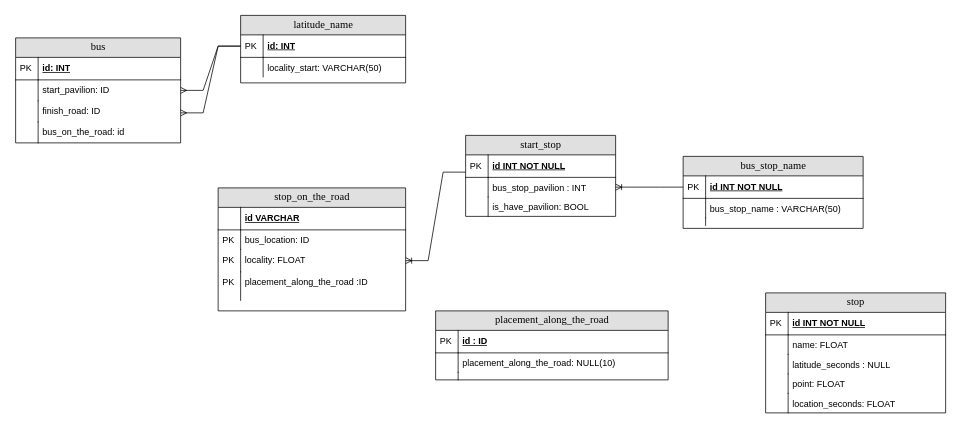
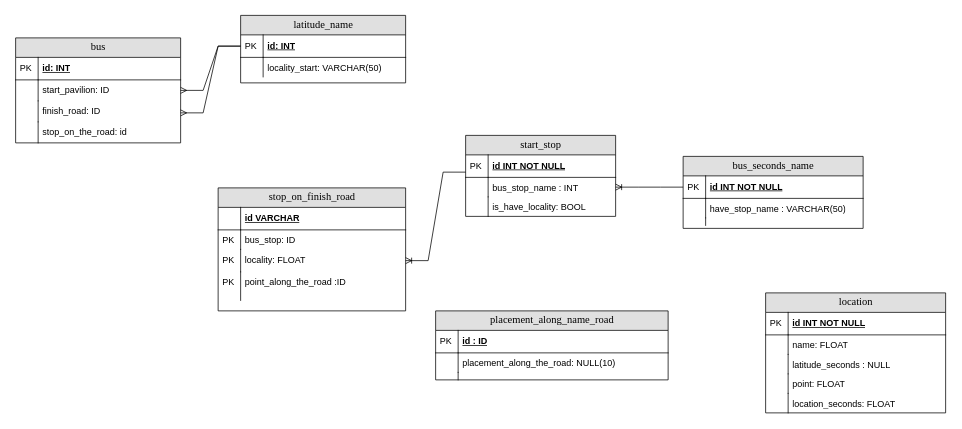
  <mxCell id="0" />
  <mxCell id="1" parent="0" />
- <mxCell id="2" value="bus_stop_name" style="swimlane;html=1;fontStyle=0;childLayout=stackLayout;horizontal=1;startSize=26;fillColor=#e0e0e0;horizontalStack=0;resizeParent=1;resizeLast=0;collapsible=1;marginBottom=0;swimlaneFillColor=#ffffff;align=center;rounded=0;shadow=0;comic=0;labelBackgroundColor=none;strokeWidth=1;fontFamily=Verdana;fontSize=14" parent="1" vertex="1"><mxGeometry x="910" y="208" width="240" height="96" as="geometry" /></mxCell>
+ <mxCell id="2" value="bus_seconds_name" style="swimlane;html=1;fontStyle=0;childLayout=stackLayout;horizontal=1;startSize=26;fillColor=#e0e0e0;horizontalStack=0;resizeParent=1;resizeLast=0;collapsible=1;marginBottom=0;swimlaneFillColor=#ffffff;align=center;rounded=0;shadow=0;comic=0;labelBackgroundColor=none;strokeWidth=1;fontFamily=Verdana;fontSize=14" parent="1" vertex="1"><mxGeometry x="910" y="208" width="240" height="96" as="geometry" /></mxCell>
  <mxCell id="3" value="id INT NOT NULL" style="shape=partialRectangle;top=0;left=0;right=0;bottom=1;html=1;align=left;verticalAlign=middle;fillColor=none;spacingLeft=34;spacingRight=4;whiteSpace=wrap;overflow=hidden;rotatable=0;points=[[0,0.5],[1,0.5]];portConstraint=eastwest;dropTarget=0;fontStyle=5;" parent="2" vertex="1"><mxGeometry y="26" width="240" height="30" as="geometry" /></mxCell>
  <mxCell id="4" value="PK" style="shape=partialRectangle;top=0;left=0;bottom=0;html=1;fillColor=none;align=left;verticalAlign=middle;spacingLeft=4;spacingRight=4;whiteSpace=wrap;overflow=hidden;rotatable=0;points=[];portConstraint=eastwest;part=1;" parent="3" vertex="1" connectable="0"><mxGeometry width="30" height="30" as="geometry" /></mxCell>
- <mxCell id="5" value="bus_stop_name : VARCHAR(50)" style="shape=partialRectangle;top=0;left=0;right=0;bottom=0;html=1;align=left;verticalAlign=top;fillColor=none;spacingLeft=34;spacingRight=4;whiteSpace=wrap;overflow=hidden;rotatable=0;points=[[0,0.5],[1,0.5]];portConstraint=eastwest;dropTarget=0;" parent="2" vertex="1"><mxGeometry y="56" width="240" height="26" as="geometry" /></mxCell>
+ <mxCell id="5" value="have_stop_name : VARCHAR(50)" style="shape=partialRectangle;top=0;left=0;right=0;bottom=0;html=1;align=left;verticalAlign=top;fillColor=none;spacingLeft=34;spacingRight=4;whiteSpace=wrap;overflow=hidden;rotatable=0;points=[[0,0.5],[1,0.5]];portConstraint=eastwest;dropTarget=0;" parent="2" vertex="1"><mxGeometry y="56" width="240" height="26" as="geometry" /></mxCell>
  <mxCell id="6" value="" style="shape=partialRectangle;top=0;left=0;bottom=0;html=1;fillColor=none;align=left;verticalAlign=top;spacingLeft=4;spacingRight=4;whiteSpace=wrap;overflow=hidden;rotatable=0;points=[];portConstraint=eastwest;part=1;" parent="5" vertex="1" connectable="0"><mxGeometry width="30" height="26" as="geometry" /></mxCell>
  <mxCell id="7" value="" style="shape=partialRectangle;top=0;left=0;right=0;bottom=0;html=1;align=left;verticalAlign=top;fillColor=none;spacingLeft=34;spacingRight=4;whiteSpace=wrap;overflow=hidden;rotatable=0;points=[[0,0.5],[1,0.5]];portConstraint=eastwest;dropTarget=0;" parent="2" vertex="1"><mxGeometry y="82" width="240" height="10" as="geometry" /></mxCell>
  <mxCell id="8" value="" style="shape=partialRectangle;top=0;left=0;bottom=0;html=1;fillColor=none;align=left;verticalAlign=top;spacingLeft=4;spacingRight=4;whiteSpace=wrap;overflow=hidden;rotatable=0;points=[];portConstraint=eastwest;part=1;" parent="7" vertex="1" connectable="0"><mxGeometry width="30" height="10" as="geometry" /></mxCell>
  <mxCell id="9" value="bus" style="swimlane;html=1;fontStyle=0;childLayout=stackLayout;horizontal=1;startSize=26;fillColor=#e0e0e0;horizontalStack=0;resizeParent=1;resizeLast=0;collapsible=1;marginBottom=0;swimlaneFillColor=#ffffff;align=center;rounded=0;shadow=0;comic=0;labelBackgroundColor=none;strokeWidth=1;fontFamily=Verdana;fontSize=14" parent="1" vertex="1"><mxGeometry x="20" y="50" width="220" height="140" as="geometry" /></mxCell>
  <mxCell id="10" value="id: INT" style="shape=partialRectangle;top=0;left=0;right=0;bottom=1;html=1;align=left;verticalAlign=middle;fillColor=none;spacingLeft=34;spacingRight=4;whiteSpace=wrap;overflow=hidden;rotatable=0;points=[[0,0.5],[1,0.5]];portConstraint=eastwest;dropTarget=0;fontStyle=5;" parent="9" vertex="1"><mxGeometry y="26" width="220" height="30" as="geometry" /></mxCell>
  <mxCell id="11" value="PK" style="shape=partialRectangle;top=0;left=0;bottom=0;html=1;fillColor=none;align=left;verticalAlign=middle;spacingLeft=4;spacingRight=4;whiteSpace=wrap;overflow=hidden;rotatable=0;points=[];portConstraint=eastwest;part=1;" parent="10" vertex="1" connectable="0"><mxGeometry width="30" height="30" as="geometry" /></mxCell>
  <mxCell id="12" value="start_pavilion: ID" style="shape=partialRectangle;top=0;left=0;right=0;bottom=0;html=1;align=left;verticalAlign=top;fillColor=none;spacingLeft=34;spacingRight=4;whiteSpace=wrap;overflow=hidden;rotatable=0;points=[[0,0.5],[1,0.5]];portConstraint=eastwest;dropTarget=0;" parent="9" vertex="1"><mxGeometry y="56" width="220" height="28" as="geometry" /></mxCell>
  <mxCell id="13" value="" style="shape=partialRectangle;top=0;left=0;bottom=0;html=1;fillColor=none;align=left;verticalAlign=top;spacingLeft=4;spacingRight=4;whiteSpace=wrap;overflow=hidden;rotatable=0;points=[];portConstraint=eastwest;part=1;" parent="12" vertex="1" connectable="0"><mxGeometry width="30" height="28" as="geometry" /></mxCell>
  <mxCell id="14" value="finish_road: ID" style="shape=partialRectangle;top=0;left=0;right=0;bottom=0;html=1;align=left;verticalAlign=top;fillColor=none;spacingLeft=34;spacingRight=4;whiteSpace=wrap;overflow=hidden;rotatable=0;points=[[0,0.5],[1,0.5]];portConstraint=eastwest;dropTarget=0;" parent="9" vertex="1"><mxGeometry y="84" width="220" height="28" as="geometry" /></mxCell>
  <mxCell id="15" value="" style="shape=partialRectangle;top=0;left=0;bottom=0;html=1;fillColor=none;align=left;verticalAlign=top;spacingLeft=4;spacingRight=4;whiteSpace=wrap;overflow=hidden;rotatable=0;points=[];portConstraint=eastwest;part=1;" parent="14" vertex="1" connectable="0"><mxGeometry width="30" height="28" as="geometry" /></mxCell>
- <mxCell id="16" value="bus_on_the_road: id" style="shape=partialRectangle;top=0;left=0;right=0;bottom=0;html=1;align=left;verticalAlign=top;fillColor=none;spacingLeft=34;spacingRight=4;whiteSpace=wrap;overflow=hidden;rotatable=0;points=[[0,0.5],[1,0.5]];portConstraint=eastwest;dropTarget=0;" vertex="1" parent="9"><mxGeometry y="112" width="220" height="28" as="geometry" /></mxCell>
+ <mxCell id="16" value="stop_on_the_road: id" style="shape=partialRectangle;top=0;left=0;right=0;bottom=0;html=1;align=left;verticalAlign=top;fillColor=none;spacingLeft=34;spacingRight=4;whiteSpace=wrap;overflow=hidden;rotatable=0;points=[[0,0.5],[1,0.5]];portConstraint=eastwest;dropTarget=0;" vertex="1" parent="9"><mxGeometry y="112" width="220" height="28" as="geometry" /></mxCell>
  <mxCell id="17" value="" style="shape=partialRectangle;top=0;left=0;bottom=0;html=1;fillColor=none;align=left;verticalAlign=top;spacingLeft=4;spacingRight=4;whiteSpace=wrap;overflow=hidden;rotatable=0;points=[];portConstraint=eastwest;part=1;" vertex="1" connectable="0" parent="16"><mxGeometry width="30" height="28" as="geometry" /></mxCell>
- <mxCell id="18" value="stop_on_the_road" style="swimlane;html=1;fontStyle=0;childLayout=stackLayout;horizontal=1;startSize=26;fillColor=#e0e0e0;horizontalStack=0;resizeParent=1;resizeLast=0;collapsible=1;marginBottom=0;swimlaneFillColor=#ffffff;align=center;rounded=0;shadow=0;comic=0;labelBackgroundColor=none;strokeWidth=1;fontFamily=Verdana;fontSize=14" parent="1" vertex="1"><mxGeometry x="290" y="250" width="250" height="164" as="geometry" /></mxCell>
+ <mxCell id="18" value="stop_on_finish_road" style="swimlane;html=1;fontStyle=0;childLayout=stackLayout;horizontal=1;startSize=26;fillColor=#e0e0e0;horizontalStack=0;resizeParent=1;resizeLast=0;collapsible=1;marginBottom=0;swimlaneFillColor=#ffffff;align=center;rounded=0;shadow=0;comic=0;labelBackgroundColor=none;strokeWidth=1;fontFamily=Verdana;fontSize=14" parent="1" vertex="1"><mxGeometry x="290" y="250" width="250" height="164" as="geometry" /></mxCell>
  <mxCell id="19" value="id VARCHAR" style="shape=partialRectangle;top=0;left=0;right=0;bottom=1;html=1;align=left;verticalAlign=middle;fillColor=none;spacingLeft=34;spacingRight=4;whiteSpace=wrap;overflow=hidden;rotatable=0;points=[[0,0.5],[1,0.5]];portConstraint=eastwest;dropTarget=0;fontStyle=5;" parent="18" vertex="1"><mxGeometry y="26" width="250" height="30" as="geometry" /></mxCell>
  <mxCell id="20" value="" style="shape=partialRectangle;top=0;left=0;bottom=0;html=1;fillColor=none;align=left;verticalAlign=middle;spacingLeft=4;spacingRight=4;whiteSpace=wrap;overflow=hidden;rotatable=0;points=[];portConstraint=eastwest;part=1;" parent="19" vertex="1" connectable="0"><mxGeometry width="30" height="30" as="geometry" /></mxCell>
- <mxCell id="21" value="bus_location: ID" style="shape=partialRectangle;top=0;left=0;right=0;bottom=0;html=1;align=left;verticalAlign=top;fillColor=none;spacingLeft=34;spacingRight=4;whiteSpace=wrap;overflow=hidden;rotatable=0;points=[[0,0.5],[1,0.5]];portConstraint=eastwest;dropTarget=0;" parent="18" vertex="1"><mxGeometry y="56" width="250" height="26" as="geometry" /></mxCell>
+ <mxCell id="21" value="bus_stop: ID" style="shape=partialRectangle;top=0;left=0;right=0;bottom=0;html=1;align=left;verticalAlign=top;fillColor=none;spacingLeft=34;spacingRight=4;whiteSpace=wrap;overflow=hidden;rotatable=0;points=[[0,0.5],[1,0.5]];portConstraint=eastwest;dropTarget=0;" parent="18" vertex="1"><mxGeometry y="56" width="250" height="26" as="geometry" /></mxCell>
  <mxCell id="22" value="PK" style="shape=partialRectangle;top=0;left=0;bottom=0;html=1;fillColor=none;align=left;verticalAlign=top;spacingLeft=4;spacingRight=4;whiteSpace=wrap;overflow=hidden;rotatable=0;points=[];portConstraint=eastwest;part=1;" parent="21" vertex="1" connectable="0"><mxGeometry width="30" height="26" as="geometry" /></mxCell>
  <mxCell id="23" value="locality: FLOAT" style="shape=partialRectangle;top=0;left=0;right=0;bottom=0;html=1;align=left;verticalAlign=top;fillColor=none;spacingLeft=34;spacingRight=4;whiteSpace=wrap;overflow=hidden;rotatable=0;points=[[0,0.5],[1,0.5]];portConstraint=eastwest;dropTarget=0;" parent="18" vertex="1"><mxGeometry y="82" width="250" height="30" as="geometry" /></mxCell>
  <mxCell id="24" value="PK" style="shape=partialRectangle;top=0;left=0;bottom=0;html=1;fillColor=none;align=left;verticalAlign=top;spacingLeft=4;spacingRight=4;whiteSpace=wrap;overflow=hidden;rotatable=0;points=[];portConstraint=eastwest;part=1;" parent="23" vertex="1" connectable="0"><mxGeometry width="30" height="30" as="geometry" /></mxCell>
- <mxCell id="25" value="placement_along_the_road :ID" style="shape=partialRectangle;top=0;left=0;right=0;bottom=0;html=1;align=left;verticalAlign=top;fillColor=none;spacingLeft=34;spacingRight=4;whiteSpace=wrap;overflow=hidden;rotatable=0;points=[[0,0.5],[1,0.5]];portConstraint=eastwest;dropTarget=0;" parent="18" vertex="1"><mxGeometry y="112" width="250" height="38" as="geometry" /></mxCell>
+ <mxCell id="25" value="point_along_the_road :ID" style="shape=partialRectangle;top=0;left=0;right=0;bottom=0;html=1;align=left;verticalAlign=top;fillColor=none;spacingLeft=34;spacingRight=4;whiteSpace=wrap;overflow=hidden;rotatable=0;points=[[0,0.5],[1,0.5]];portConstraint=eastwest;dropTarget=0;" parent="18" vertex="1"><mxGeometry y="112" width="250" height="38" as="geometry" /></mxCell>
  <mxCell id="26" value="PK" style="shape=partialRectangle;top=0;left=0;bottom=0;html=1;fillColor=none;align=left;verticalAlign=top;spacingLeft=4;spacingRight=4;whiteSpace=wrap;overflow=hidden;rotatable=0;points=[];portConstraint=eastwest;part=1;" parent="25" vertex="1" connectable="0"><mxGeometry width="30" height="38" as="geometry" /></mxCell>
  <mxCell id="27" value="start_stop" style="swimlane;html=1;fontStyle=0;childLayout=stackLayout;horizontal=1;startSize=26;fillColor=#e0e0e0;horizontalStack=0;resizeParent=1;resizeLast=0;collapsible=1;marginBottom=0;swimlaneFillColor=#ffffff;align=center;rounded=0;shadow=0;comic=0;labelBackgroundColor=none;strokeWidth=1;fontFamily=Verdana;fontSize=14" parent="1" vertex="1"><mxGeometry x="620" y="180" width="200" height="108" as="geometry" /></mxCell>
  <mxCell id="28" value="id INT NOT NULL" style="shape=partialRectangle;top=0;left=0;right=0;bottom=1;html=1;align=left;verticalAlign=middle;fillColor=none;spacingLeft=34;spacingRight=4;whiteSpace=wrap;overflow=hidden;rotatable=0;points=[[0,0.5],[1,0.5]];portConstraint=eastwest;dropTarget=0;fontStyle=5;" parent="27" vertex="1"><mxGeometry y="26" width="200" height="30" as="geometry" /></mxCell>
  <mxCell id="29" value="PK" style="shape=partialRectangle;top=0;left=0;bottom=0;html=1;fillColor=none;align=left;verticalAlign=middle;spacingLeft=4;spacingRight=4;whiteSpace=wrap;overflow=hidden;rotatable=0;points=[];portConstraint=eastwest;part=1;" parent="28" vertex="1" connectable="0"><mxGeometry width="30" height="30" as="geometry" /></mxCell>
- <mxCell id="30" value="bus_stop_pavilion : INT" style="shape=partialRectangle;top=0;left=0;right=0;bottom=0;html=1;align=left;verticalAlign=top;fillColor=none;spacingLeft=34;spacingRight=4;whiteSpace=wrap;overflow=hidden;rotatable=0;points=[[0,0.5],[1,0.5]];portConstraint=eastwest;dropTarget=0;" parent="27" vertex="1"><mxGeometry y="56" width="200" height="26" as="geometry" /></mxCell>
+ <mxCell id="30" value="bus_stop_name : INT" style="shape=partialRectangle;top=0;left=0;right=0;bottom=0;html=1;align=left;verticalAlign=top;fillColor=none;spacingLeft=34;spacingRight=4;whiteSpace=wrap;overflow=hidden;rotatable=0;points=[[0,0.5],[1,0.5]];portConstraint=eastwest;dropTarget=0;" parent="27" vertex="1"><mxGeometry y="56" width="200" height="26" as="geometry" /></mxCell>
  <mxCell id="31" value="" style="shape=partialRectangle;top=0;left=0;bottom=0;html=1;fillColor=none;align=left;verticalAlign=top;spacingLeft=4;spacingRight=4;whiteSpace=wrap;overflow=hidden;rotatable=0;points=[];portConstraint=eastwest;part=1;" parent="30" vertex="1" connectable="0"><mxGeometry width="30" height="26" as="geometry" /></mxCell>
- <mxCell id="32" value="is_have_pavilion: BOOL" style="shape=partialRectangle;top=0;left=0;right=0;bottom=0;html=1;align=left;verticalAlign=top;fillColor=none;spacingLeft=34;spacingRight=4;whiteSpace=wrap;overflow=hidden;rotatable=0;points=[[0,0.5],[1,0.5]];portConstraint=eastwest;dropTarget=0;" parent="27" vertex="1"><mxGeometry y="82" width="200" height="26" as="geometry" /></mxCell>
+ <mxCell id="32" value="is_have_locality: BOOL" style="shape=partialRectangle;top=0;left=0;right=0;bottom=0;html=1;align=left;verticalAlign=top;fillColor=none;spacingLeft=34;spacingRight=4;whiteSpace=wrap;overflow=hidden;rotatable=0;points=[[0,0.5],[1,0.5]];portConstraint=eastwest;dropTarget=0;" parent="27" vertex="1"><mxGeometry y="82" width="200" height="26" as="geometry" /></mxCell>
  <mxCell id="33" value="" style="shape=partialRectangle;top=0;left=0;bottom=0;html=1;fillColor=none;align=left;verticalAlign=top;spacingLeft=4;spacingRight=4;whiteSpace=wrap;overflow=hidden;rotatable=0;points=[];portConstraint=eastwest;part=1;" parent="32" vertex="1" connectable="0"><mxGeometry width="30" height="26" as="geometry" /></mxCell>
- <mxCell id="34" value="placement_along_the_road" style="swimlane;html=1;fontStyle=0;childLayout=stackLayout;horizontal=1;startSize=26;fillColor=#e0e0e0;horizontalStack=0;resizeParent=1;resizeLast=0;collapsible=1;marginBottom=0;swimlaneFillColor=#ffffff;align=center;rounded=0;shadow=0;comic=0;labelBackgroundColor=none;strokeWidth=1;fontFamily=Verdana;fontSize=14" parent="1" vertex="1"><mxGeometry x="580" y="414" width="310" height="92" as="geometry" /></mxCell>
+ <mxCell id="34" value="placement_along_name_road" style="swimlane;html=1;fontStyle=0;childLayout=stackLayout;horizontal=1;startSize=26;fillColor=#e0e0e0;horizontalStack=0;resizeParent=1;resizeLast=0;collapsible=1;marginBottom=0;swimlaneFillColor=#ffffff;align=center;rounded=0;shadow=0;comic=0;labelBackgroundColor=none;strokeWidth=1;fontFamily=Verdana;fontSize=14" parent="1" vertex="1"><mxGeometry x="580" y="414" width="310" height="92" as="geometry" /></mxCell>
  <mxCell id="35" value="id : ID" style="shape=partialRectangle;top=0;left=0;right=0;bottom=1;html=1;align=left;verticalAlign=middle;fillColor=none;spacingLeft=34;spacingRight=4;whiteSpace=wrap;overflow=hidden;rotatable=0;points=[[0,0.5],[1,0.5]];portConstraint=eastwest;dropTarget=0;fontStyle=5;" parent="34" vertex="1"><mxGeometry y="26" width="310" height="30" as="geometry" /></mxCell>
  <mxCell id="36" value="PK" style="shape=partialRectangle;top=0;left=0;bottom=0;html=1;fillColor=none;align=left;verticalAlign=middle;spacingLeft=4;spacingRight=4;whiteSpace=wrap;overflow=hidden;rotatable=0;points=[];portConstraint=eastwest;part=1;" parent="35" vertex="1" connectable="0"><mxGeometry width="30" height="30" as="geometry" /></mxCell>
  <mxCell id="37" value="placement_along_the_road: NULL(10)" style="shape=partialRectangle;top=0;left=0;right=0;bottom=0;html=1;align=left;verticalAlign=top;fillColor=none;spacingLeft=34;spacingRight=4;whiteSpace=wrap;overflow=hidden;rotatable=0;points=[[0,0.5],[1,0.5]];portConstraint=eastwest;dropTarget=0;" parent="34" vertex="1"><mxGeometry y="56" width="310" height="26" as="geometry" /></mxCell>
  <mxCell id="38" value="" style="shape=partialRectangle;top=0;left=0;bottom=0;html=1;fillColor=none;align=left;verticalAlign=top;spacingLeft=4;spacingRight=4;whiteSpace=wrap;overflow=hidden;rotatable=0;points=[];portConstraint=eastwest;part=1;" parent="37" vertex="1" connectable="0"><mxGeometry width="30" height="26" as="geometry" /></mxCell>
  <mxCell id="39" value="" style="shape=partialRectangle;top=0;left=0;right=0;bottom=0;html=1;align=left;verticalAlign=top;fillColor=none;spacingLeft=34;spacingRight=4;whiteSpace=wrap;overflow=hidden;rotatable=0;points=[[0,0.5],[1,0.5]];portConstraint=eastwest;dropTarget=0;" parent="34" vertex="1"><mxGeometry y="82" width="310" height="10" as="geometry" /></mxCell>
  <mxCell id="40" value="" style="shape=partialRectangle;top=0;left=0;bottom=0;html=1;fillColor=none;align=left;verticalAlign=top;spacingLeft=4;spacingRight=4;whiteSpace=wrap;overflow=hidden;rotatable=0;points=[];portConstraint=eastwest;part=1;" parent="39" vertex="1" connectable="0"><mxGeometry width="30" height="10" as="geometry" /></mxCell>
- <mxCell id="41" value="stop" style="swimlane;html=1;fontStyle=0;childLayout=stackLayout;horizontal=1;startSize=26;fillColor=#e0e0e0;horizontalStack=0;resizeParent=1;resizeLast=0;collapsible=1;marginBottom=0;swimlaneFillColor=#ffffff;align=center;rounded=0;shadow=0;comic=0;labelBackgroundColor=none;strokeWidth=1;fontFamily=Verdana;fontSize=14" parent="1" vertex="1"><mxGeometry x="1020" y="390" width="240" height="160" as="geometry" /></mxCell>
+ <mxCell id="41" value="location" style="swimlane;html=1;fontStyle=0;childLayout=stackLayout;horizontal=1;startSize=26;fillColor=#e0e0e0;horizontalStack=0;resizeParent=1;resizeLast=0;collapsible=1;marginBottom=0;swimlaneFillColor=#ffffff;align=center;rounded=0;shadow=0;comic=0;labelBackgroundColor=none;strokeWidth=1;fontFamily=Verdana;fontSize=14" parent="1" vertex="1"><mxGeometry x="1020" y="390" width="240" height="160" as="geometry" /></mxCell>
  <mxCell id="42" value="id INT NOT NULL" style="shape=partialRectangle;top=0;left=0;right=0;bottom=1;html=1;align=left;verticalAlign=middle;fillColor=none;spacingLeft=34;spacingRight=4;whiteSpace=wrap;overflow=hidden;rotatable=0;points=[[0,0.5],[1,0.5]];portConstraint=eastwest;dropTarget=0;fontStyle=5;" parent="41" vertex="1"><mxGeometry y="26" width="240" height="30" as="geometry" /></mxCell>
  <mxCell id="43" value="PK" style="shape=partialRectangle;top=0;left=0;bottom=0;html=1;fillColor=none;align=left;verticalAlign=middle;spacingLeft=4;spacingRight=4;whiteSpace=wrap;overflow=hidden;rotatable=0;points=[];portConstraint=eastwest;part=1;" parent="42" vertex="1" connectable="0"><mxGeometry width="30" height="30" as="geometry" /></mxCell>
  <mxCell id="44" value="name: FLOAT" style="shape=partialRectangle;top=0;left=0;right=0;bottom=0;html=1;align=left;verticalAlign=top;fillColor=none;spacingLeft=34;spacingRight=4;whiteSpace=wrap;overflow=hidden;rotatable=0;points=[[0,0.5],[1,0.5]];portConstraint=eastwest;dropTarget=0;" parent="41" vertex="1"><mxGeometry y="56" width="240" height="26" as="geometry" /></mxCell>
  <mxCell id="45" value="" style="shape=partialRectangle;top=0;left=0;bottom=0;html=1;fillColor=none;align=left;verticalAlign=top;spacingLeft=4;spacingRight=4;whiteSpace=wrap;overflow=hidden;rotatable=0;points=[];portConstraint=eastwest;part=1;" parent="44" vertex="1" connectable="0"><mxGeometry width="30" height="26" as="geometry" /></mxCell>
  <mxCell id="46" value="latitude_seconds : NULL" style="shape=partialRectangle;top=0;left=0;right=0;bottom=0;html=1;align=left;verticalAlign=top;fillColor=none;spacingLeft=34;spacingRight=4;whiteSpace=wrap;overflow=hidden;rotatable=0;points=[[0,0.5],[1,0.5]];portConstraint=eastwest;dropTarget=0;" parent="41" vertex="1"><mxGeometry y="82" width="240" height="26" as="geometry" /></mxCell>
  <mxCell id="47" value="" style="shape=partialRectangle;top=0;left=0;bottom=0;html=1;fillColor=none;align=left;verticalAlign=top;spacingLeft=4;spacingRight=4;whiteSpace=wrap;overflow=hidden;rotatable=0;points=[];portConstraint=eastwest;part=1;" parent="46" vertex="1" connectable="0"><mxGeometry width="30" height="26" as="geometry" /></mxCell>
  <mxCell id="48" value="point: FLOAT" style="shape=partialRectangle;top=0;left=0;right=0;bottom=0;html=1;align=left;verticalAlign=top;fillColor=none;spacingLeft=34;spacingRight=4;whiteSpace=wrap;overflow=hidden;rotatable=0;points=[[0,0.5],[1,0.5]];portConstraint=eastwest;dropTarget=0;" parent="41" vertex="1"><mxGeometry y="108" width="240" height="26" as="geometry" /></mxCell>
  <mxCell id="49" value="" style="shape=partialRectangle;top=0;left=0;bottom=0;html=1;fillColor=none;align=left;verticalAlign=top;spacingLeft=4;spacingRight=4;whiteSpace=wrap;overflow=hidden;rotatable=0;points=[];portConstraint=eastwest;part=1;" parent="48" vertex="1" connectable="0"><mxGeometry width="30" height="26" as="geometry" /></mxCell>
  <mxCell id="50" value="location_seconds: FLOAT" style="shape=partialRectangle;top=0;left=0;right=0;bottom=0;html=1;align=left;verticalAlign=top;fillColor=none;spacingLeft=34;spacingRight=4;whiteSpace=wrap;overflow=hidden;rotatable=0;points=[[0,0.5],[1,0.5]];portConstraint=eastwest;dropTarget=0;" parent="41" vertex="1"><mxGeometry y="134" width="240" height="26" as="geometry" /></mxCell>
  <mxCell id="51" value="" style="shape=partialRectangle;top=0;left=0;bottom=0;html=1;fillColor=none;align=left;verticalAlign=top;spacingLeft=4;spacingRight=4;whiteSpace=wrap;overflow=hidden;rotatable=0;points=[];portConstraint=eastwest;part=1;" parent="50" vertex="1" connectable="0"><mxGeometry width="30" height="26" as="geometry" /></mxCell>
  <mxCell id="52" value="latitude_name" style="swimlane;html=1;fontStyle=0;childLayout=stackLayout;horizontal=1;startSize=26;fillColor=#e0e0e0;horizontalStack=0;resizeParent=1;resizeLast=0;collapsible=1;marginBottom=0;swimlaneFillColor=#ffffff;align=center;rounded=0;shadow=0;comic=0;labelBackgroundColor=none;strokeWidth=1;fontFamily=Verdana;fontSize=14" parent="1" vertex="1"><mxGeometry x="320" y="20" width="220" height="90" as="geometry" /></mxCell>
  <mxCell id="53" value="id: INT" style="shape=partialRectangle;top=0;left=0;right=0;bottom=1;html=1;align=left;verticalAlign=middle;fillColor=none;spacingLeft=34;spacingRight=4;whiteSpace=wrap;overflow=hidden;rotatable=0;points=[[0,0.5],[1,0.5]];portConstraint=eastwest;dropTarget=0;fontStyle=5;" parent="52" vertex="1"><mxGeometry y="26" width="220" height="30" as="geometry" /></mxCell>
  <mxCell id="54" value="PK" style="shape=partialRectangle;top=0;left=0;bottom=0;html=1;fillColor=none;align=left;verticalAlign=middle;spacingLeft=4;spacingRight=4;whiteSpace=wrap;overflow=hidden;rotatable=0;points=[];portConstraint=eastwest;part=1;" parent="53" vertex="1" connectable="0"><mxGeometry width="30" height="30" as="geometry" /></mxCell>
  <mxCell id="55" value="locality_start: VARCHAR(50)" style="shape=partialRectangle;top=0;left=0;right=0;bottom=0;html=1;align=left;verticalAlign=top;fillColor=none;spacingLeft=34;spacingRight=4;whiteSpace=wrap;overflow=hidden;rotatable=0;points=[[0,0.5],[1,0.5]];portConstraint=eastwest;dropTarget=0;" parent="52" vertex="1"><mxGeometry y="56" width="220" height="26" as="geometry" /></mxCell>
  <mxCell id="56" value="" style="shape=partialRectangle;top=0;left=0;bottom=0;html=1;fillColor=none;align=left;verticalAlign=top;spacingLeft=4;spacingRight=4;whiteSpace=wrap;overflow=hidden;rotatable=0;points=[];portConstraint=eastwest;part=1;" parent="55" vertex="1" connectable="0"><mxGeometry width="30" height="26" as="geometry" /></mxCell>
  <mxCell id="57" value="" style="edgeStyle=entityRelationEdgeStyle;fontSize=12;html=1;endArrow=ERoneToMany;rounded=0;exitX=0;exitY=0.5;exitDx=0;exitDy=0;entryX=1;entryY=0.5;entryDx=0;entryDy=0;" edge="1" parent="1" source="3" target="30"><mxGeometry width="100" height="100" relative="1" as="geometry"><mxPoint x="740" y="132" as="sourcePoint" /><mxPoint x="830" y="128" as="targetPoint" /></mxGeometry></mxCell>
  <mxCell id="58" value="" style="edgeStyle=entityRelationEdgeStyle;fontSize=12;html=1;endArrow=ERmany;rounded=0;exitX=0;exitY=0.5;exitDx=0;exitDy=0;entryX=1;entryY=0.5;entryDx=0;entryDy=0;" edge="1" parent="1" source="53" target="12"><mxGeometry width="100" height="100" relative="1" as="geometry"><mxPoint x="520" y="300" as="sourcePoint" /><mxPoint x="320" y="130" as="targetPoint" /></mxGeometry></mxCell>
  <mxCell id="59" value="" style="edgeStyle=entityRelationEdgeStyle;fontSize=12;html=1;endArrow=ERmany;rounded=0;entryX=1;entryY=0.571;entryDx=0;entryDy=0;entryPerimeter=0;exitX=0;exitY=0.5;exitDx=0;exitDy=0;" edge="1" parent="1" source="53" target="14"><mxGeometry width="100" height="100" relative="1" as="geometry"><mxPoint x="310" y="60" as="sourcePoint" /><mxPoint x="370" y="190" as="targetPoint" /></mxGeometry></mxCell>
  <mxCell id="60" value="" style="edgeStyle=entityRelationEdgeStyle;fontSize=12;html=1;endArrow=ERoneToMany;rounded=0;exitX=0;exitY=0.767;exitDx=0;exitDy=0;exitPerimeter=0;entryX=1;entryY=0.5;entryDx=0;entryDy=0;" edge="1" parent="1" source="28" target="23"><mxGeometry width="100" height="100" relative="1" as="geometry"><mxPoint x="250" y="186" as="sourcePoint" /><mxPoint x="550" y="320" as="targetPoint" /></mxGeometry></mxCell>
